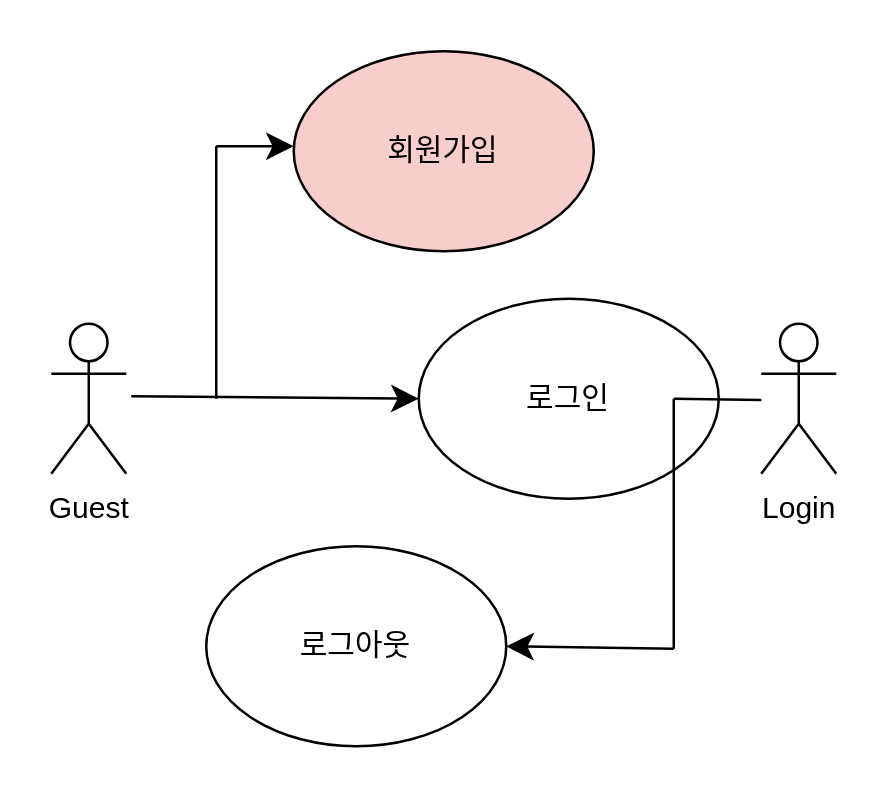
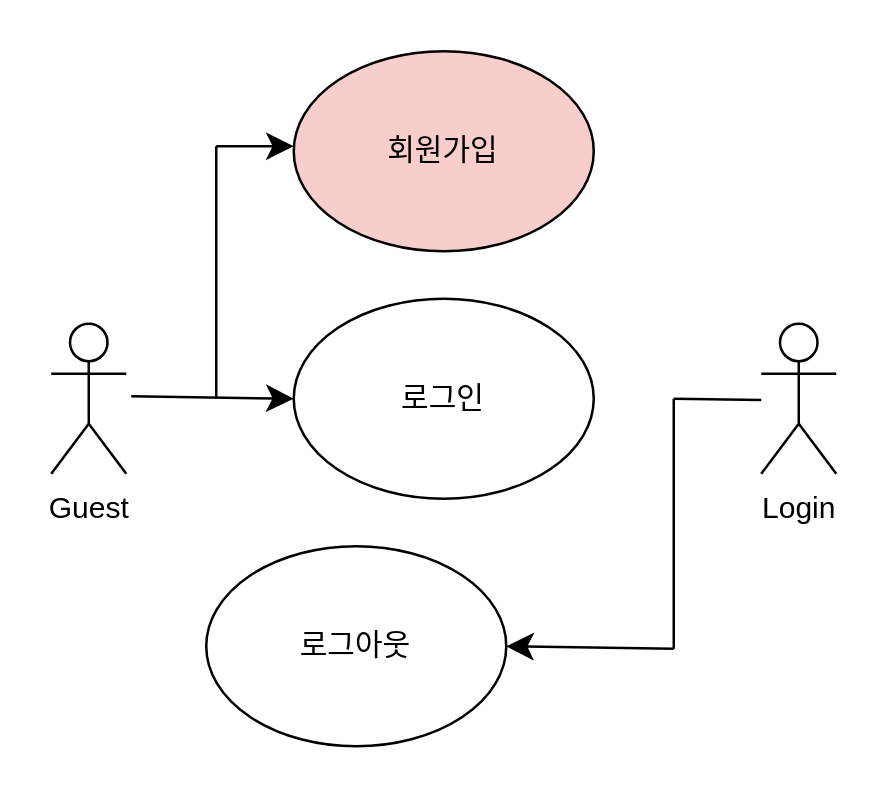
  <mxCell id="0" />
  <mxCell id="1" parent="0" />
  <mxCell id="2" value="Guest" style="shape=umlActor;verticalLabelPosition=bottom;verticalAlign=top;html=1;outlineConnect=0;" vertex="1" parent="1"><mxGeometry x="20" y="129" width="30" height="60" as="geometry" /></mxCell>
- <mxCell id="3" value="로그인" style="ellipse;whiteSpace=wrap;html=1;" vertex="1" parent="1"><mxGeometry x="167" y="119" width="120" height="80" as="geometry" /></mxCell>
+ <mxCell id="3" value="로그인" style="ellipse;whiteSpace=wrap;html=1;" vertex="1" parent="1"><mxGeometry x="117" y="119" width="120" height="80" as="geometry" /></mxCell>
  <mxCell id="4" value="회원가입" style="ellipse;whiteSpace=wrap;html=1;fillColor=#f8cecc;" vertex="1" parent="1"><mxGeometry x="117" y="20" width="120" height="80" as="geometry" /></mxCell>
  <mxCell id="5" value="로그아웃" style="ellipse;whiteSpace=wrap;html=1;" vertex="1" parent="1"><mxGeometry x="82" y="218" width="120" height="80" as="geometry" /></mxCell>
  <mxCell id="6" value="Login" style="shape=umlActor;verticalLabelPosition=bottom;verticalAlign=top;html=1;outlineConnect=0;" vertex="1" parent="1"><mxGeometry x="304" y="129" width="30" height="60" as="geometry" /></mxCell>
  <mxCell id="7" value="" style="endArrow=none;html=1;rounded=0;fontSize=12;startSize=8;endSize=8;curved=1;" edge="1" parent="1"><mxGeometry width="50" height="50" relative="1" as="geometry"><mxPoint x="86" y="159" as="sourcePoint" /><mxPoint x="86" y="58" as="targetPoint" /></mxGeometry></mxCell>
  <mxCell id="8" value="" style="endArrow=classic;html=1;rounded=0;fontSize=12;startSize=8;endSize=8;curved=1;entryX=0;entryY=0.5;entryDx=0;entryDy=0;" edge="1" parent="1" target="3"><mxGeometry width="50" height="50" relative="1" as="geometry"><mxPoint x="52" y="158" as="sourcePoint" /><mxPoint x="255.425" y="159.502" as="targetPoint" /></mxGeometry></mxCell>
  <mxCell id="9" value="" style="endArrow=classic;html=1;rounded=0;fontSize=12;startSize=8;endSize=8;curved=1;entryX=0;entryY=0.5;entryDx=0;entryDy=0;" edge="1" parent="1"><mxGeometry width="50" height="50" relative="1" as="geometry"><mxPoint x="86" y="58" as="sourcePoint" /><mxPoint x="117" y="58" as="targetPoint" /></mxGeometry></mxCell>
  <mxCell id="10" value="" style="endArrow=none;html=1;rounded=0;fontSize=12;startSize=8;endSize=8;curved=1;" edge="1" parent="1"><mxGeometry width="50" height="50" relative="1" as="geometry"><mxPoint x="269" y="159" as="sourcePoint" /><mxPoint x="304" y="159.5" as="targetPoint" /></mxGeometry></mxCell>
  <mxCell id="11" value="" style="endArrow=none;html=1;rounded=0;fontSize=12;startSize=8;endSize=8;curved=1;" edge="1" parent="1"><mxGeometry width="50" height="50" relative="1" as="geometry"><mxPoint x="269" y="259" as="sourcePoint" /><mxPoint x="269" y="159" as="targetPoint" /></mxGeometry></mxCell>
  <mxCell id="12" value="" style="endArrow=classic;html=1;rounded=0;fontSize=12;startSize=8;endSize=8;curved=1;entryX=1;entryY=0.5;entryDx=0;entryDy=0;" edge="1" parent="1" target="5"><mxGeometry width="50" height="50" relative="1" as="geometry"><mxPoint x="269" y="259" as="sourcePoint" /><mxPoint x="238" y="260" as="targetPoint" /></mxGeometry></mxCell>
